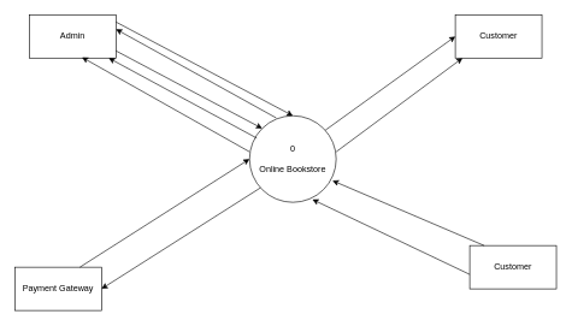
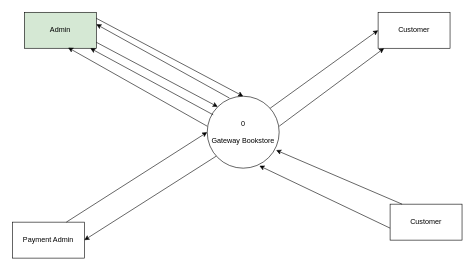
  <mxCell id="0" />
  <mxCell id="1" parent="0" />
- <mxCell id="2" value="0&lt;div&gt;&lt;br&gt;&lt;/div&gt;&lt;div&gt;Online Bookstore&lt;/div&gt;" style="ellipse;whiteSpace=wrap;html=1;aspect=fixed;" vertex="1" parent="1"><mxGeometry x="345" y="160" width="120" height="120" as="geometry" /></mxCell>
- <mxCell id="3" value="Admin" style="rounded=0;whiteSpace=wrap;html=1;" vertex="1" parent="1"><mxGeometry x="40" y="20" width="120" height="60" as="geometry" /></mxCell>
+ <mxCell id="2" value="0&lt;div&gt;&lt;br&gt;&lt;/div&gt;&lt;div&gt;Gateway Bookstore&lt;/div&gt;" style="ellipse;whiteSpace=wrap;html=1;aspect=fixed;" vertex="1" parent="1"><mxGeometry x="345" y="160" width="120" height="120" as="geometry" /></mxCell>
+ <mxCell id="3" value="Admin" style="rounded=0;whiteSpace=wrap;html=1;fillColor=#d5e8d4;" vertex="1" parent="1"><mxGeometry x="40" y="20" width="120" height="60" as="geometry" /></mxCell>
  <mxCell id="4" value="Customer" style="rounded=0;whiteSpace=wrap;html=1;" vertex="1" parent="1"><mxGeometry x="630" y="20" width="120" height="60" as="geometry" /></mxCell>
- <mxCell id="5" value="Payment Gateway" style="rounded=0;whiteSpace=wrap;html=1;" vertex="1" parent="1"><mxGeometry x="20" y="370" width="120" height="60" as="geometry" /></mxCell>
+ <mxCell id="5" value="Payment Admin" style="rounded=0;whiteSpace=wrap;html=1;" vertex="1" parent="1"><mxGeometry x="20" y="370" width="120" height="60" as="geometry" /></mxCell>
  <mxCell id="6" value="Customer" style="rounded=0;whiteSpace=wrap;html=1;" vertex="1" parent="1"><mxGeometry x="650" y="340" width="120" height="60" as="geometry" /></mxCell>
  <mxCell id="7" value="" style="endArrow=classic;html=1;rounded=0;entryX=0;entryY=0.5;entryDx=0;entryDy=0;" edge="1" parent="1" target="4"><mxGeometry width="50" height="50" relative="1" as="geometry"><mxPoint x="450" y="180" as="sourcePoint" /><mxPoint x="500" y="130" as="targetPoint" /></mxGeometry></mxCell>
  <mxCell id="8" value="" style="endArrow=classic;html=1;rounded=0;entryX=0.083;entryY=1;entryDx=0;entryDy=0;entryPerimeter=0;" edge="1" parent="1" target="4"><mxGeometry width="50" height="50" relative="1" as="geometry"><mxPoint x="465" y="210" as="sourcePoint" /><mxPoint x="515" y="160" as="targetPoint" /></mxGeometry></mxCell>
  <mxCell id="9" value="" style="endArrow=classic;html=1;rounded=0;entryX=0.958;entryY=0.75;entryDx=0;entryDy=0;entryPerimeter=0;" edge="1" parent="1" target="2"><mxGeometry width="50" height="50" relative="1" as="geometry"><mxPoint x="670" y="340" as="sourcePoint" /><mxPoint x="720" y="290" as="targetPoint" /></mxGeometry></mxCell>
  <mxCell id="10" value="" style="endArrow=classic;html=1;rounded=0;entryX=0.725;entryY=0.967;entryDx=0;entryDy=0;entryPerimeter=0;" edge="1" parent="1" target="2"><mxGeometry width="50" height="50" relative="1" as="geometry"><mxPoint x="650" y="380" as="sourcePoint" /><mxPoint x="700" y="330" as="targetPoint" /></mxGeometry></mxCell>
  <mxCell id="11" value="" style="endArrow=classic;html=1;rounded=0;entryX=0;entryY=0.5;entryDx=0;entryDy=0;" edge="1" parent="1" target="2"><mxGeometry width="50" height="50" relative="1" as="geometry"><mxPoint x="110" y="370" as="sourcePoint" /><mxPoint x="160" y="320" as="targetPoint" /></mxGeometry></mxCell>
  <mxCell id="12" value="" style="endArrow=classic;html=1;rounded=0;entryX=1;entryY=0.5;entryDx=0;entryDy=0;" edge="1" parent="1" target="5"><mxGeometry width="50" height="50" relative="1" as="geometry"><mxPoint x="360" y="260" as="sourcePoint" /><mxPoint x="410" y="210" as="targetPoint" /></mxGeometry></mxCell>
  <mxCell id="13" value="" style="endArrow=classic;html=1;rounded=0;entryX=0.608;entryY=0.983;entryDx=0;entryDy=0;entryPerimeter=0;" edge="1" parent="1" target="3"><mxGeometry width="50" height="50" relative="1" as="geometry"><mxPoint x="345" y="210" as="sourcePoint" /><mxPoint x="395" y="160" as="targetPoint" /></mxGeometry></mxCell>
  <mxCell id="14" value="" style="endArrow=classic;html=1;rounded=0;" edge="1" parent="1"><mxGeometry width="50" height="50" relative="1" as="geometry"><mxPoint x="355" y="191" as="sourcePoint" /><mxPoint x="150" y="80" as="targetPoint" /></mxGeometry></mxCell>
  <mxCell id="15" value="" style="endArrow=classic;html=1;rounded=0;entryX=0;entryY=0;entryDx=0;entryDy=0;" edge="1" parent="1" target="2"><mxGeometry width="50" height="50" relative="1" as="geometry"><mxPoint x="160" y="70" as="sourcePoint" /><mxPoint x="210" y="20" as="targetPoint" /></mxGeometry></mxCell>
  <mxCell id="16" value="" style="endArrow=classic;html=1;rounded=0;entryX=0.608;entryY=0.983;entryDx=0;entryDy=0;entryPerimeter=0;exitX=0.308;exitY=0.025;exitDx=0;exitDy=0;exitPerimeter=0;" edge="1" parent="1" source="2"><mxGeometry width="50" height="50" relative="1" as="geometry"><mxPoint x="392" y="171" as="sourcePoint" /><mxPoint x="160" y="40" as="targetPoint" /></mxGeometry></mxCell>
  <mxCell id="17" value="" style="endArrow=classic;html=1;rounded=0;entryX=0.5;entryY=0;entryDx=0;entryDy=0;" edge="1" parent="1" target="2"><mxGeometry width="50" height="50" relative="1" as="geometry"><mxPoint x="160" y="30" as="sourcePoint" /><mxPoint x="210" y="-20" as="targetPoint" /></mxGeometry></mxCell>
